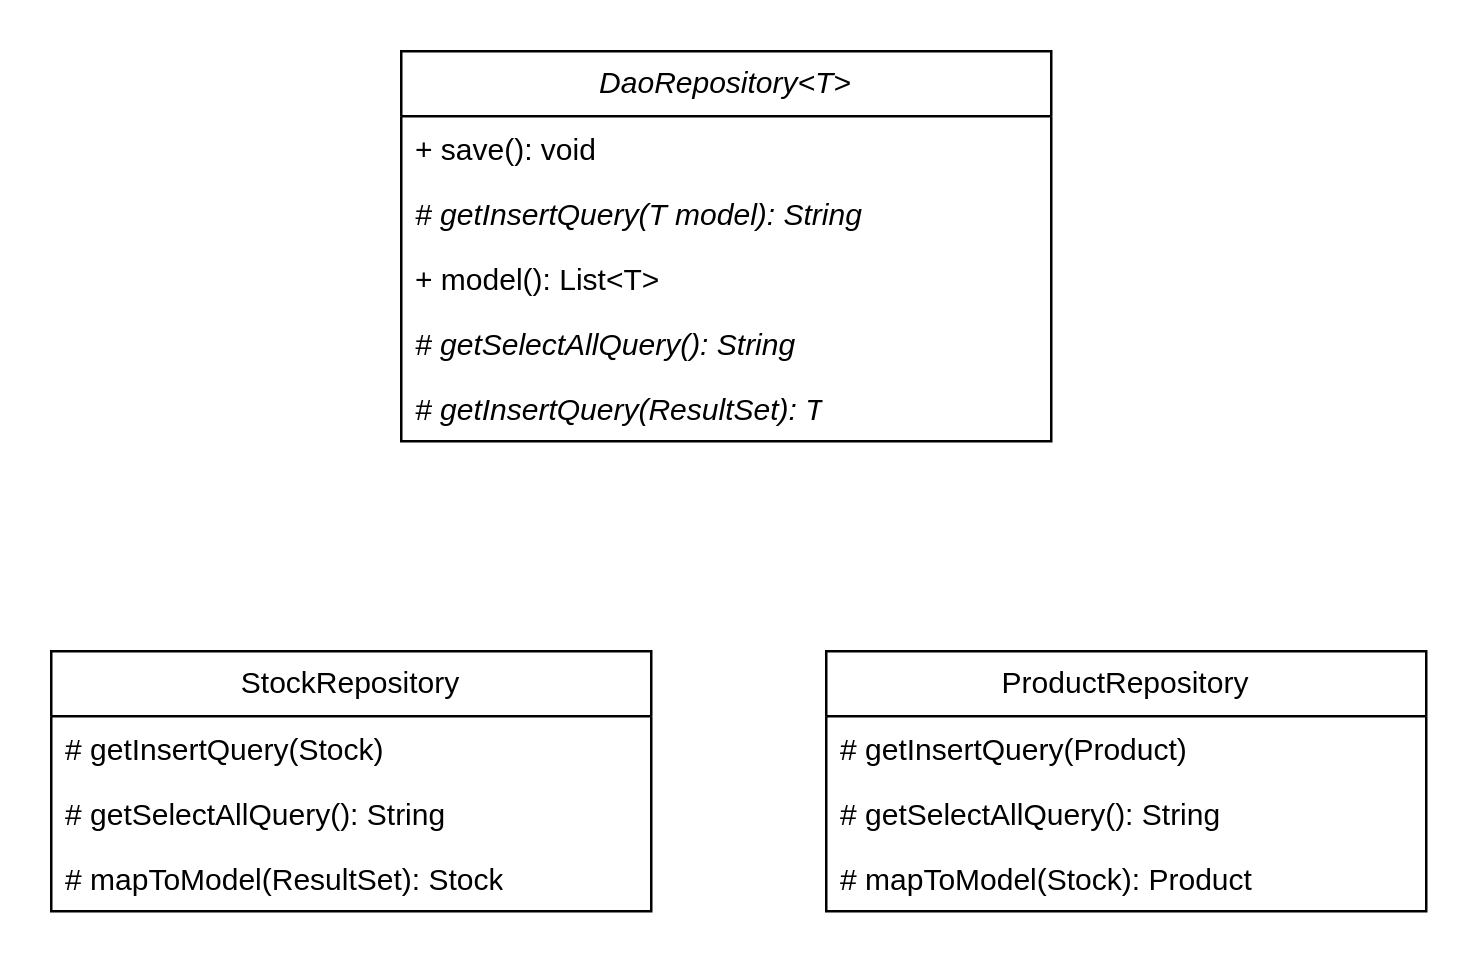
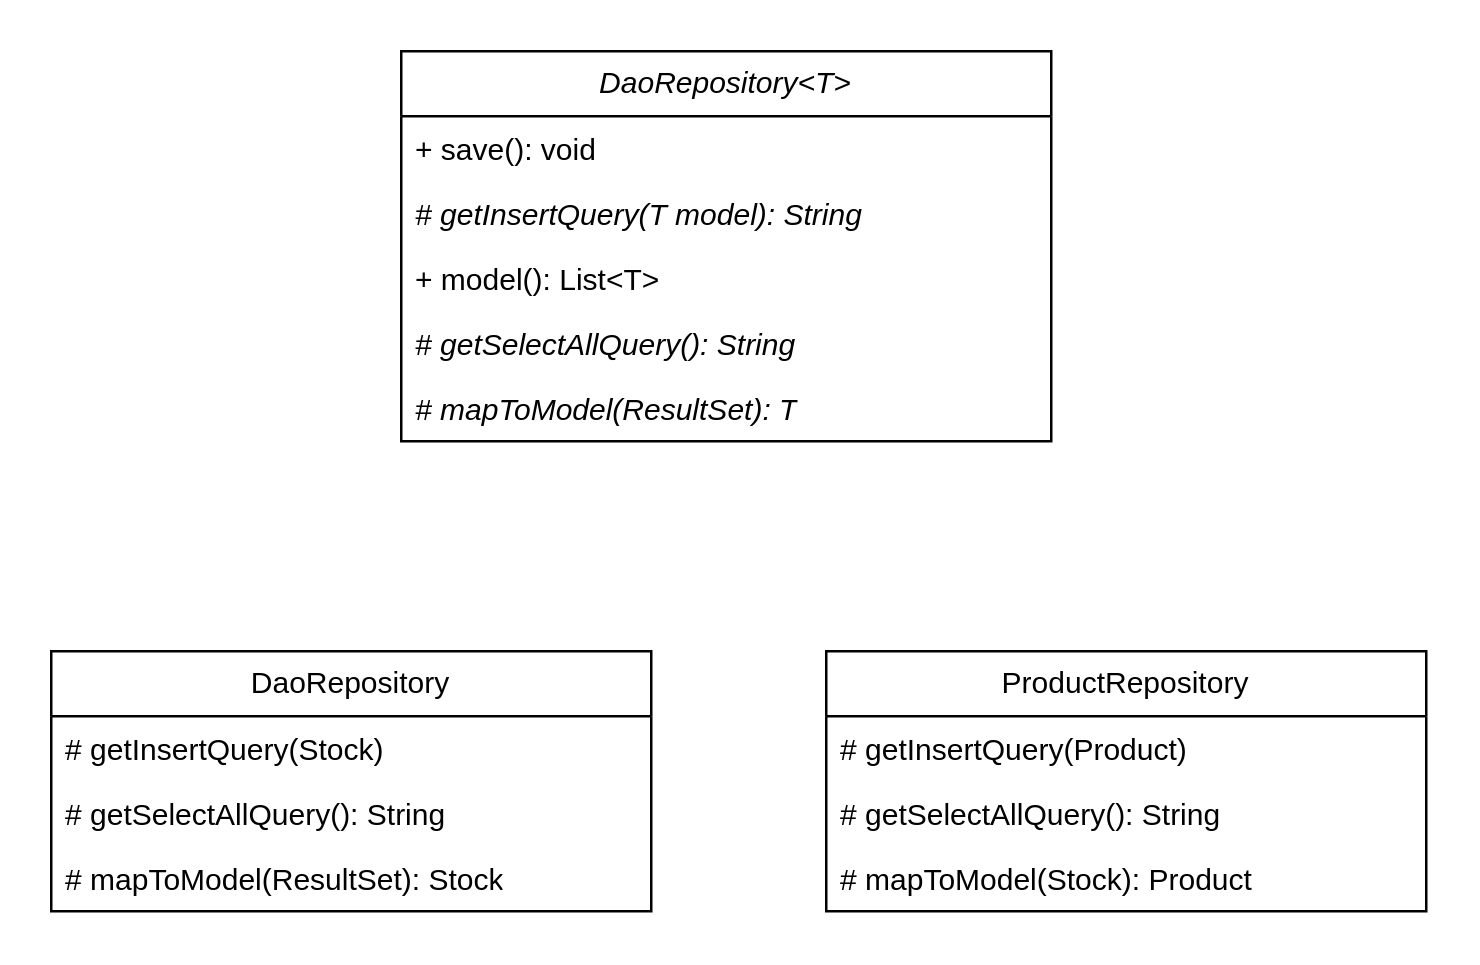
  <mxCell id="0" />
  <mxCell id="1" parent="0" />
  <mxCell id="2" value="&lt;i&gt;DaoRepository&amp;lt;T&amp;gt;&lt;/i&gt;" style="swimlane;fontStyle=0;childLayout=stackLayout;horizontal=1;startSize=26;fillColor=none;horizontalStack=0;resizeParent=1;resizeParentMax=0;resizeLast=0;collapsible=1;marginBottom=0;whiteSpace=wrap;html=1;" parent="1" vertex="1"><mxGeometry x="160" y="20" width="260" height="156" as="geometry" /></mxCell>
  <mxCell id="3" value="+ save(): void" style="text;strokeColor=none;fillColor=none;align=left;verticalAlign=top;spacingLeft=4;spacingRight=4;overflow=hidden;rotatable=0;points=[[0,0.5],[1,0.5]];portConstraint=eastwest;whiteSpace=wrap;html=1;" parent="2" vertex="1"><mxGeometry y="26" width="260" height="26" as="geometry" /></mxCell>
  <mxCell id="4" value="&lt;i&gt;# getInsertQuery(T model): String&lt;/i&gt;" style="text;strokeColor=none;fillColor=none;align=left;verticalAlign=top;spacingLeft=4;spacingRight=4;overflow=hidden;rotatable=0;points=[[0,0.5],[1,0.5]];portConstraint=eastwest;whiteSpace=wrap;html=1;" parent="2" vertex="1"><mxGeometry y="52" width="260" height="26" as="geometry" /></mxCell>
  <mxCell id="5" value="+ model(): List&amp;lt;T&amp;gt;" style="text;strokeColor=none;fillColor=none;align=left;verticalAlign=top;spacingLeft=4;spacingRight=4;overflow=hidden;rotatable=0;points=[[0,0.5],[1,0.5]];portConstraint=eastwest;whiteSpace=wrap;html=1;" parent="2" vertex="1"><mxGeometry y="78" width="260" height="26" as="geometry" /></mxCell>
  <mxCell id="6" value="&lt;i&gt;# getSelectAllQuery(): String&lt;/i&gt;" style="text;strokeColor=none;fillColor=none;align=left;verticalAlign=top;spacingLeft=4;spacingRight=4;overflow=hidden;rotatable=0;points=[[0,0.5],[1,0.5]];portConstraint=eastwest;whiteSpace=wrap;html=1;" parent="2" vertex="1"><mxGeometry y="104" width="260" height="26" as="geometry" /></mxCell>
- <mxCell id="7" value="&lt;i&gt;# getInsertQuery(ResultSet): T&lt;/i&gt;" style="text;strokeColor=none;fillColor=none;align=left;verticalAlign=top;spacingLeft=4;spacingRight=4;overflow=hidden;rotatable=0;points=[[0,0.5],[1,0.5]];portConstraint=eastwest;whiteSpace=wrap;html=1;" parent="2" vertex="1"><mxGeometry y="130" width="260" height="26" as="geometry" /></mxCell>
- <mxCell id="8" value="StockRepository" style="swimlane;fontStyle=0;childLayout=stackLayout;horizontal=1;startSize=26;fillColor=none;horizontalStack=0;resizeParent=1;resizeParentMax=0;resizeLast=0;collapsible=1;marginBottom=0;whiteSpace=wrap;html=1;" parent="1" vertex="1"><mxGeometry x="20" y="260" width="240" height="104" as="geometry"><mxRectangle x="80" y="330" width="100" height="30" as="alternateBounds" /></mxGeometry></mxCell>
+ <mxCell id="7" value="&lt;i&gt;# mapToModel(ResultSet): T&lt;/i&gt;" style="text;strokeColor=none;fillColor=none;align=left;verticalAlign=top;spacingLeft=4;spacingRight=4;overflow=hidden;rotatable=0;points=[[0,0.5],[1,0.5]];portConstraint=eastwest;whiteSpace=wrap;html=1;" parent="2" vertex="1"><mxGeometry y="130" width="260" height="26" as="geometry" /></mxCell>
+ <mxCell id="8" value="DaoRepository" style="swimlane;fontStyle=0;childLayout=stackLayout;horizontal=1;startSize=26;fillColor=none;horizontalStack=0;resizeParent=1;resizeParentMax=0;resizeLast=0;collapsible=1;marginBottom=0;whiteSpace=wrap;html=1;" parent="1" vertex="1"><mxGeometry x="20" y="260" width="240" height="104" as="geometry"><mxRectangle x="80" y="330" width="100" height="30" as="alternateBounds" /></mxGeometry></mxCell>
  <mxCell id="9" value="# getInsertQuery(Stock)" style="text;strokeColor=none;fillColor=none;align=left;verticalAlign=top;spacingLeft=4;spacingRight=4;overflow=hidden;rotatable=0;points=[[0,0.5],[1,0.5]];portConstraint=eastwest;whiteSpace=wrap;html=1;" parent="8" vertex="1"><mxGeometry y="26" width="240" height="26" as="geometry" /></mxCell>
  <mxCell id="10" value="# getSelectAllQuery(): String" style="text;strokeColor=none;fillColor=none;align=left;verticalAlign=top;spacingLeft=4;spacingRight=4;overflow=hidden;rotatable=0;points=[[0,0.5],[1,0.5]];portConstraint=eastwest;whiteSpace=wrap;html=1;" parent="8" vertex="1"><mxGeometry y="52" width="240" height="26" as="geometry" /></mxCell>
  <mxCell id="11" value="# mapToModel(ResultSet): Stock" style="text;strokeColor=none;fillColor=none;align=left;verticalAlign=top;spacingLeft=4;spacingRight=4;overflow=hidden;rotatable=0;points=[[0,0.5],[1,0.5]];portConstraint=eastwest;whiteSpace=wrap;html=1;" parent="8" vertex="1"><mxGeometry y="78" width="240" height="26" as="geometry" /></mxCell>
  <mxCell id="12" value="ProductRepository" style="swimlane;fontStyle=0;childLayout=stackLayout;horizontal=1;startSize=26;fillColor=none;horizontalStack=0;resizeParent=1;resizeParentMax=0;resizeLast=0;collapsible=1;marginBottom=0;whiteSpace=wrap;html=1;" parent="1" vertex="1"><mxGeometry x="330" y="260" width="240" height="104" as="geometry"><mxRectangle x="80" y="330" width="100" height="30" as="alternateBounds" /></mxGeometry></mxCell>
  <mxCell id="13" value="# getInsertQuery(Product)" style="text;strokeColor=none;fillColor=none;align=left;verticalAlign=top;spacingLeft=4;spacingRight=4;overflow=hidden;rotatable=0;points=[[0,0.5],[1,0.5]];portConstraint=eastwest;whiteSpace=wrap;html=1;" parent="12" vertex="1"><mxGeometry y="26" width="240" height="26" as="geometry" /></mxCell>
  <mxCell id="14" value="# getSelectAllQuery(): String" style="text;strokeColor=none;fillColor=none;align=left;verticalAlign=top;spacingLeft=4;spacingRight=4;overflow=hidden;rotatable=0;points=[[0,0.5],[1,0.5]];portConstraint=eastwest;whiteSpace=wrap;html=1;" parent="12" vertex="1"><mxGeometry y="52" width="240" height="26" as="geometry" /></mxCell>
  <mxCell id="15" value="# mapToModel(Stock): Product" style="text;strokeColor=none;fillColor=none;align=left;verticalAlign=top;spacingLeft=4;spacingRight=4;overflow=hidden;rotatable=0;points=[[0,0.5],[1,0.5]];portConstraint=eastwest;whiteSpace=wrap;html=1;" parent="12" vertex="1"><mxGeometry y="78" width="240" height="26" as="geometry" /></mxCell>
